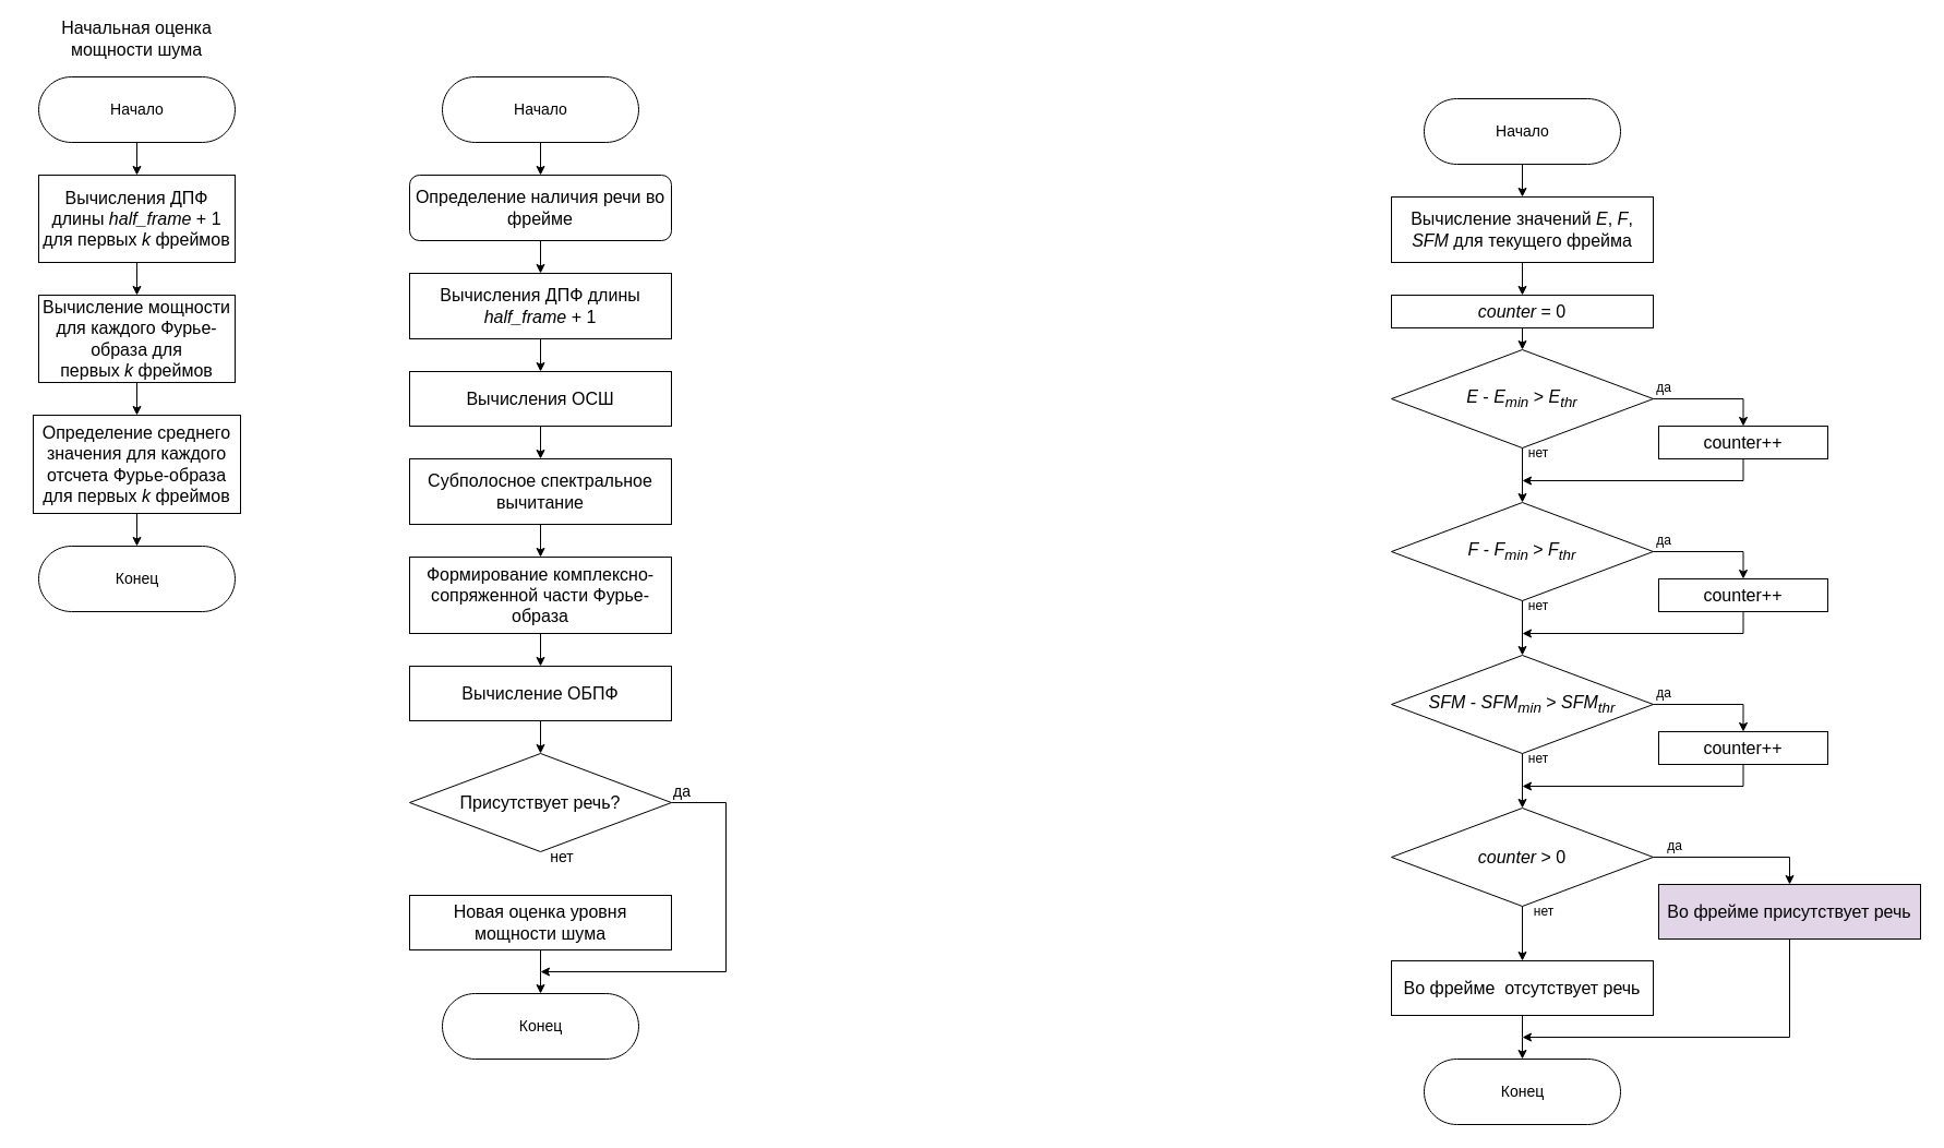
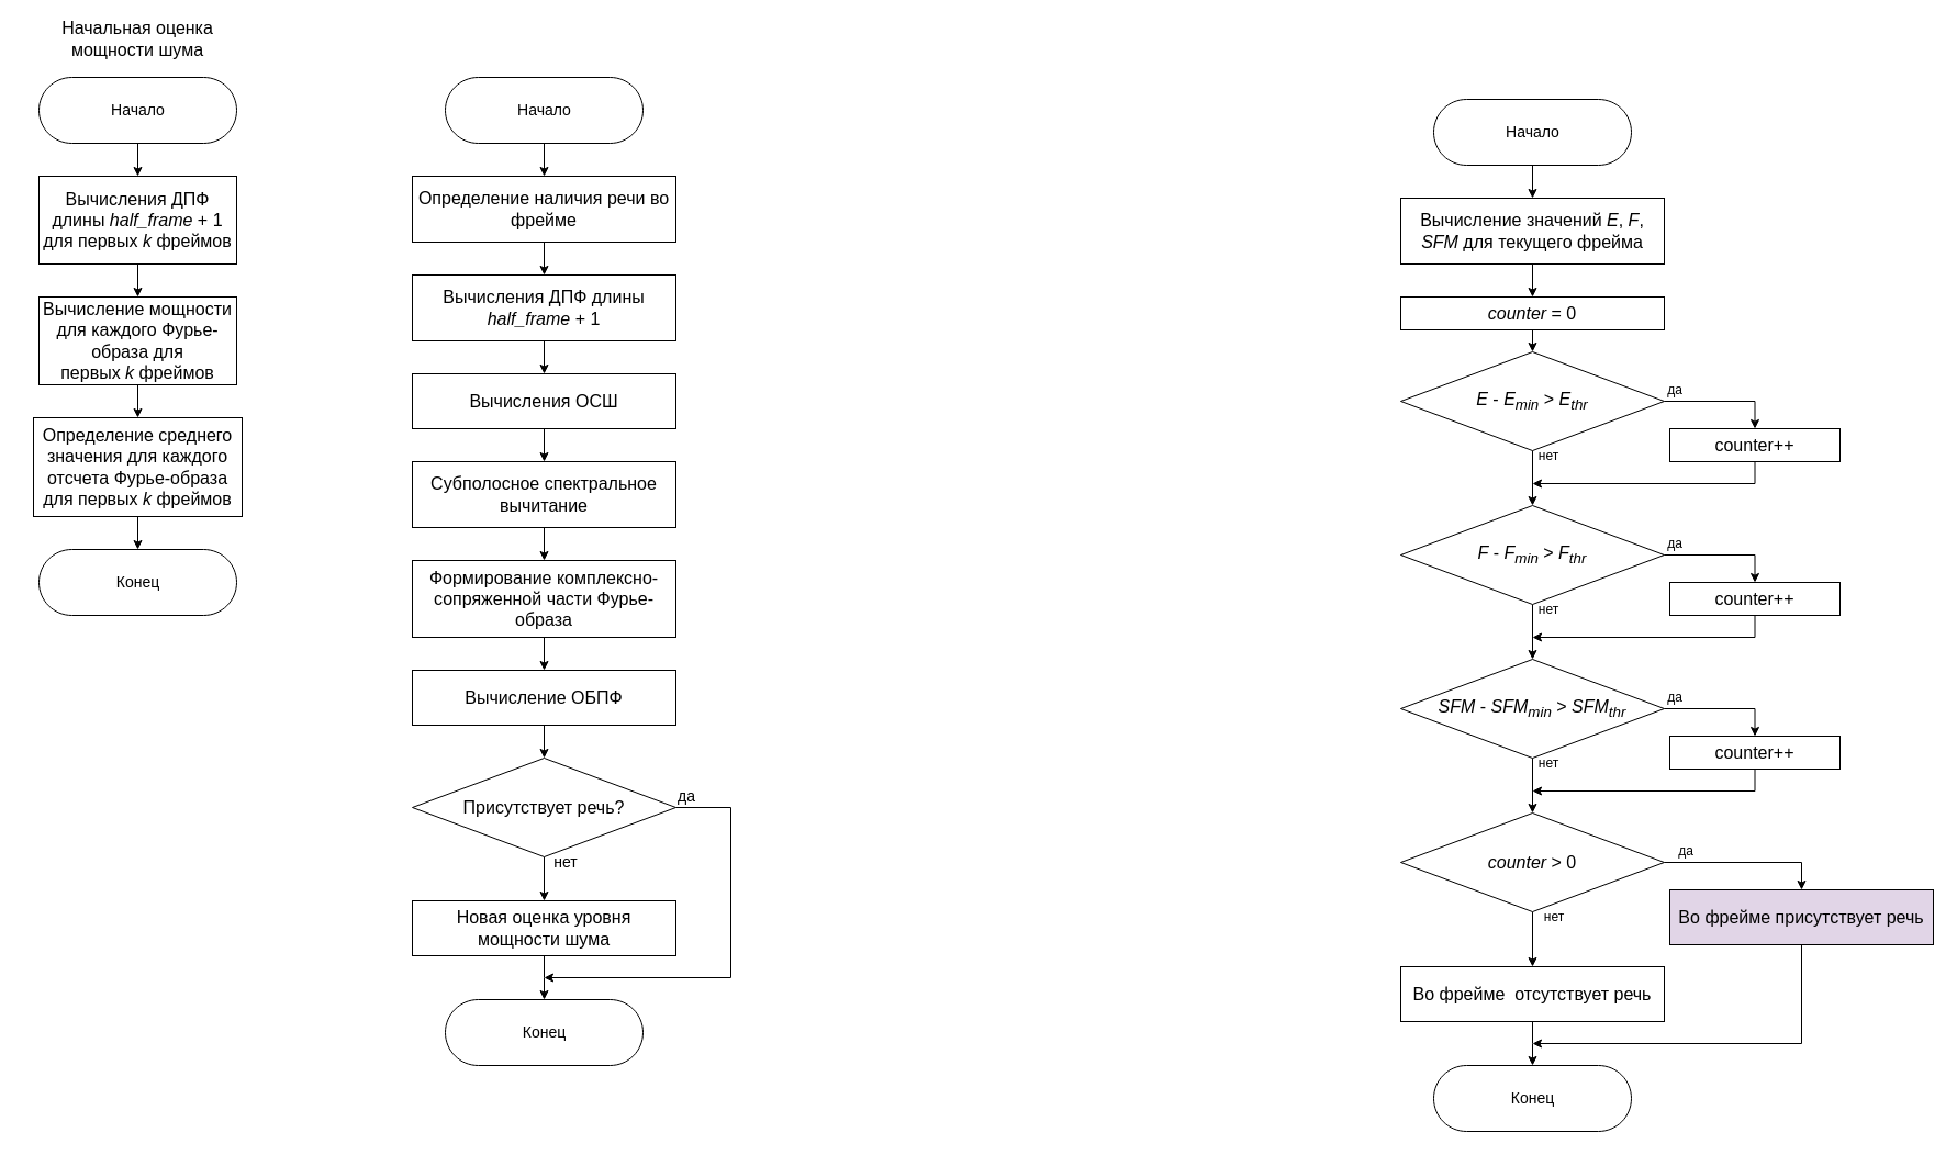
  <mxCell id="0" />
  <mxCell id="1" parent="0" />
  <mxCell id="2" style="edgeStyle=orthogonalEdgeStyle;rounded=0;orthogonalLoop=1;jettySize=auto;html=1;exitX=0.5;exitY=1;exitDx=0;exitDy=0;entryX=0.5;entryY=0;entryDx=0;entryDy=0;fontSize=16;" parent="1" target="8" edge="1"><mxGeometry relative="1" as="geometry"><mxPoint x="125" y="130" as="sourcePoint" /></mxGeometry></mxCell>
  <mxCell id="3" style="edgeStyle=orthogonalEdgeStyle;rounded=0;orthogonalLoop=1;jettySize=auto;html=1;exitX=0.5;exitY=1;exitDx=0;exitDy=0;entryX=0.5;entryY=0;entryDx=0;entryDy=0;fontSize=16;" parent="1" source="4" target="6" edge="1"><mxGeometry relative="1" as="geometry" /></mxCell>
  <mxCell id="4" value="Вычисление мощности для каждого Фурье-образа для первых&amp;nbsp;&lt;i&gt;k&lt;/i&gt;&amp;nbsp;фреймов" style="rounded=0;whiteSpace=wrap;html=1;fontSize=16;" parent="1" vertex="1"><mxGeometry x="35" y="270" width="180" height="80" as="geometry" /></mxCell>
  <mxCell id="5" style="edgeStyle=orthogonalEdgeStyle;rounded=0;orthogonalLoop=1;jettySize=auto;html=1;exitX=0.5;exitY=1;exitDx=0;exitDy=0;entryX=0.5;entryY=0;entryDx=0;entryDy=0;fontSize=16;" parent="1" source="6" edge="1"><mxGeometry relative="1" as="geometry"><mxPoint x="125" y="500" as="targetPoint" /></mxGeometry></mxCell>
  <mxCell id="6" value="Определение среднего значения для каждого отсчета Фурье-образа для первых &lt;i&gt;k&lt;/i&gt; фреймов" style="rounded=0;whiteSpace=wrap;html=1;fontSize=16;" parent="1" vertex="1"><mxGeometry x="30" y="380" width="190" height="90" as="geometry" /></mxCell>
  <mxCell id="7" style="edgeStyle=orthogonalEdgeStyle;rounded=0;orthogonalLoop=1;jettySize=auto;html=1;exitX=0.5;exitY=1;exitDx=0;exitDy=0;entryX=0.5;entryY=0;entryDx=0;entryDy=0;fontSize=16;" parent="1" source="8" target="4" edge="1"><mxGeometry relative="1" as="geometry" /></mxCell>
  <mxCell id="8" value="Вычисления ДПФ длины &lt;i&gt;half_frame&lt;/i&gt; + 1 для первых &lt;i&gt;k&lt;/i&gt; фреймов" style="rounded=0;whiteSpace=wrap;html=1;fontSize=16;" parent="1" vertex="1"><mxGeometry x="35" y="160" width="180" height="80" as="geometry" /></mxCell>
  <mxCell id="9" value="Начальная оценка мощности шума" style="text;html=1;strokeColor=none;fillColor=none;align=center;verticalAlign=middle;whiteSpace=wrap;rounded=0;fontSize=16;" parent="1" vertex="1"><mxGeometry x="20" y="20" width="210" height="30" as="geometry" /></mxCell>
  <mxCell id="10" style="edgeStyle=orthogonalEdgeStyle;rounded=0;orthogonalLoop=1;jettySize=auto;html=1;exitX=0.5;exitY=1;exitDx=0;exitDy=0;entryX=0.5;entryY=0;entryDx=0;entryDy=0;fontSize=16;" parent="1" target="12" edge="1"><mxGeometry relative="1" as="geometry"><mxPoint x="495" y="130" as="sourcePoint" /></mxGeometry></mxCell>
  <mxCell id="11" style="edgeStyle=orthogonalEdgeStyle;rounded=0;orthogonalLoop=1;jettySize=auto;html=1;exitX=0.5;exitY=1;exitDx=0;exitDy=0;entryX=0.5;entryY=0;entryDx=0;entryDy=0;fontSize=16;" parent="1" source="12" target="14" edge="1"><mxGeometry relative="1" as="geometry" /></mxCell>
- <mxCell id="12" value="Определение наличия речи во фрейме" style="whiteSpace=wrap;html=1;fontSize=16;rounded=1;" parent="1" vertex="1"><mxGeometry x="375" y="160" width="240" height="60" as="geometry" /></mxCell>
+ <mxCell id="12" value="Определение наличия речи во фрейме" style="rounded=0;whiteSpace=wrap;html=1;fontSize=16;" parent="1" vertex="1"><mxGeometry x="375" y="160" width="240" height="60" as="geometry" /></mxCell>
  <mxCell id="13" style="edgeStyle=orthogonalEdgeStyle;rounded=0;orthogonalLoop=1;jettySize=auto;html=1;exitX=0.5;exitY=1;exitDx=0;exitDy=0;entryX=0.5;entryY=0;entryDx=0;entryDy=0;fontSize=16;" parent="1" source="14" target="16" edge="1"><mxGeometry relative="1" as="geometry" /></mxCell>
  <mxCell id="14" value="Вычисления ДПФ длины &lt;i&gt;half_frame&lt;/i&gt; + 1" style="rounded=0;whiteSpace=wrap;html=1;fontSize=16;" parent="1" vertex="1"><mxGeometry x="375" y="250" width="240" height="60" as="geometry" /></mxCell>
  <mxCell id="15" style="edgeStyle=orthogonalEdgeStyle;rounded=0;orthogonalLoop=1;jettySize=auto;html=1;exitX=0.5;exitY=1;exitDx=0;exitDy=0;entryX=0.5;entryY=0;entryDx=0;entryDy=0;fontSize=16;" parent="1" source="16" target="18" edge="1"><mxGeometry relative="1" as="geometry" /></mxCell>
  <mxCell id="16" value="Вычисления ОСШ" style="rounded=0;whiteSpace=wrap;html=1;fontSize=16;" parent="1" vertex="1"><mxGeometry x="375" y="340" width="240" height="50" as="geometry" /></mxCell>
  <mxCell id="17" style="edgeStyle=orthogonalEdgeStyle;rounded=0;orthogonalLoop=1;jettySize=auto;html=1;exitX=0.5;exitY=1;exitDx=0;exitDy=0;entryX=0.5;entryY=0;entryDx=0;entryDy=0;fontSize=16;" parent="1" source="18" target="20" edge="1"><mxGeometry relative="1" as="geometry" /></mxCell>
  <mxCell id="18" value="Субполосное спектральное вычитание" style="rounded=0;whiteSpace=wrap;html=1;fontSize=16;" parent="1" vertex="1"><mxGeometry x="375" y="420" width="240" height="60" as="geometry" /></mxCell>
  <mxCell id="19" style="edgeStyle=orthogonalEdgeStyle;rounded=0;orthogonalLoop=1;jettySize=auto;html=1;exitX=0.5;exitY=1;exitDx=0;exitDy=0;entryX=0.5;entryY=0;entryDx=0;entryDy=0;fontSize=16;" parent="1" source="20" target="22" edge="1"><mxGeometry relative="1" as="geometry" /></mxCell>
  <mxCell id="20" value="Формирование комплексно-сопряженной части Фурье-образа" style="rounded=0;whiteSpace=wrap;html=1;fontSize=16;" parent="1" vertex="1"><mxGeometry x="375" y="510" width="240" height="70" as="geometry" /></mxCell>
  <mxCell id="21" style="edgeStyle=orthogonalEdgeStyle;rounded=0;orthogonalLoop=1;jettySize=auto;html=1;exitX=0.5;exitY=1;exitDx=0;exitDy=0;entryX=0.5;entryY=0;entryDx=0;entryDy=0;fontSize=16;" parent="1" source="22" target="25" edge="1"><mxGeometry relative="1" as="geometry" /></mxCell>
  <mxCell id="22" value="Вычисление ОБПФ" style="rounded=0;whiteSpace=wrap;html=1;fontSize=16;" parent="1" vertex="1"><mxGeometry x="375" y="610" width="240" height="50" as="geometry" /></mxCell>
+ <mxCell id="23" style="edgeStyle=orthogonalEdgeStyle;rounded=0;orthogonalLoop=1;jettySize=auto;html=1;exitX=0.5;exitY=1;exitDx=0;exitDy=0;entryX=0.5;entryY=0;entryDx=0;entryDy=0;fontSize=14;" edge="1" parent="1" source="25" target="27"><mxGeometry relative="1" as="geometry" /></mxCell>
  <mxCell id="24" style="edgeStyle=orthogonalEdgeStyle;rounded=0;orthogonalLoop=1;jettySize=auto;html=1;exitX=1;exitY=0.5;exitDx=0;exitDy=0;fontSize=14;" edge="1" parent="1" source="25"><mxGeometry relative="1" as="geometry"><mxPoint x="495" y="890" as="targetPoint" /><Array as="points"><mxPoint x="665" y="735" /><mxPoint x="665" y="890" /></Array></mxGeometry></mxCell>
  <mxCell id="25" value="Присутствует речь?" style="rhombus;whiteSpace=wrap;html=1;fontSize=16;" parent="1" vertex="1"><mxGeometry x="375" y="690" width="240" height="90" as="geometry" /></mxCell>
  <mxCell id="26" style="edgeStyle=orthogonalEdgeStyle;rounded=0;orthogonalLoop=1;jettySize=auto;html=1;exitX=0.5;exitY=1;exitDx=0;exitDy=0;entryX=0.5;entryY=0;entryDx=0;entryDy=0;fontSize=14;" edge="1" parent="1" source="27"><mxGeometry relative="1" as="geometry"><mxPoint x="495" y="910" as="targetPoint" /></mxGeometry></mxCell>
  <mxCell id="27" value="Новая оценка уровня мощности шума" style="rounded=0;whiteSpace=wrap;html=1;fontSize=16;" parent="1" vertex="1"><mxGeometry x="375" y="820" width="240" height="50" as="geometry" /></mxCell>
  <mxCell id="28" style="edgeStyle=orthogonalEdgeStyle;rounded=0;orthogonalLoop=1;jettySize=auto;html=1;exitX=0.5;exitY=1;exitDx=0;exitDy=0;entryX=0.5;entryY=0;entryDx=0;entryDy=0;" parent="1" target="30" edge="1"><mxGeometry relative="1" as="geometry"><mxPoint x="1395" y="150" as="sourcePoint" /></mxGeometry></mxCell>
  <mxCell id="29" style="edgeStyle=orthogonalEdgeStyle;rounded=0;orthogonalLoop=1;jettySize=auto;html=1;exitX=0.5;exitY=1;exitDx=0;exitDy=0;entryX=0.5;entryY=0;entryDx=0;entryDy=0;" parent="1" source="30" target="32" edge="1"><mxGeometry relative="1" as="geometry" /></mxCell>
  <mxCell id="30" value="Вычисление значений &lt;i&gt;E&lt;/i&gt;, &lt;i&gt;F&lt;/i&gt;, &lt;i&gt;SFM&lt;/i&gt; для текущего фрейма" style="rounded=0;whiteSpace=wrap;html=1;fontSize=16;" parent="1" vertex="1"><mxGeometry x="1275" y="180" width="240" height="60" as="geometry" /></mxCell>
  <mxCell id="31" style="edgeStyle=orthogonalEdgeStyle;rounded=0;orthogonalLoop=1;jettySize=auto;html=1;exitX=0.5;exitY=1;exitDx=0;exitDy=0;entryX=0.5;entryY=0;entryDx=0;entryDy=0;" parent="1" source="32" target="37" edge="1"><mxGeometry relative="1" as="geometry" /></mxCell>
  <mxCell id="32" value="&lt;i&gt;counter&lt;/i&gt; = 0" style="rounded=0;whiteSpace=wrap;html=1;fontSize=16;" parent="1" vertex="1"><mxGeometry x="1275" y="270" width="240" height="30" as="geometry" /></mxCell>
  <mxCell id="33" value="&lt;font style=&quot;font-size: 14px;&quot;&gt;нет&lt;/font&gt;" style="text;html=1;strokeColor=none;fillColor=none;align=center;verticalAlign=middle;whiteSpace=wrap;rounded=0;" parent="1" vertex="1"><mxGeometry x="485" y="770" width="60" height="30" as="geometry" /></mxCell>
  <mxCell id="34" value="&lt;font style=&quot;font-size: 14px;&quot;&gt;да&lt;/font&gt;" style="text;html=1;strokeColor=none;fillColor=none;align=center;verticalAlign=middle;whiteSpace=wrap;rounded=0;" parent="1" vertex="1"><mxGeometry x="595" y="710" width="60" height="30" as="geometry" /></mxCell>
  <mxCell id="35" style="edgeStyle=orthogonalEdgeStyle;rounded=0;orthogonalLoop=1;jettySize=auto;html=1;exitX=1;exitY=0.5;exitDx=0;exitDy=0;entryX=0.5;entryY=0;entryDx=0;entryDy=0;fontSize=16;" parent="1" source="37" target="39" edge="1"><mxGeometry relative="1" as="geometry" /></mxCell>
  <mxCell id="36" style="edgeStyle=orthogonalEdgeStyle;rounded=0;orthogonalLoop=1;jettySize=auto;html=1;exitX=0.5;exitY=1;exitDx=0;exitDy=0;" parent="1" source="37" target="44" edge="1"><mxGeometry relative="1" as="geometry" /></mxCell>
  <mxCell id="37" value="&lt;i&gt;E&lt;/i&gt; - &lt;i&gt;E&lt;sub&gt;min&lt;/sub&gt;&lt;/i&gt; &amp;gt; &lt;i&gt;E&lt;sub&gt;thr&lt;/sub&gt;&lt;/i&gt;" style="rhombus;whiteSpace=wrap;html=1;fontSize=16;" parent="1" vertex="1"><mxGeometry x="1275" y="320" width="240" height="90" as="geometry" /></mxCell>
  <mxCell id="38" style="edgeStyle=orthogonalEdgeStyle;rounded=0;orthogonalLoop=1;jettySize=auto;html=1;exitX=0.5;exitY=1;exitDx=0;exitDy=0;" parent="1" source="39" edge="1"><mxGeometry relative="1" as="geometry"><mxPoint x="1395" y="440" as="targetPoint" /><Array as="points"><mxPoint x="1598" y="440" /><mxPoint x="1395" y="440" /></Array></mxGeometry></mxCell>
  <mxCell id="39" value="counter++" style="rounded=0;whiteSpace=wrap;html=1;fontSize=16;" parent="1" vertex="1"><mxGeometry x="1520" y="390" width="155" height="30" as="geometry" /></mxCell>
  <mxCell id="40" value="нет" style="text;html=1;strokeColor=none;fillColor=none;align=center;verticalAlign=middle;whiteSpace=wrap;rounded=0;" parent="1" vertex="1"><mxGeometry x="1380" y="400" width="60" height="30" as="geometry" /></mxCell>
  <mxCell id="41" value="да" style="text;html=1;strokeColor=none;fillColor=none;align=center;verticalAlign=middle;whiteSpace=wrap;rounded=0;" parent="1" vertex="1"><mxGeometry x="1495" y="340" width="60" height="30" as="geometry" /></mxCell>
  <mxCell id="42" style="edgeStyle=orthogonalEdgeStyle;rounded=0;orthogonalLoop=1;jettySize=auto;html=1;exitX=1;exitY=0.5;exitDx=0;exitDy=0;entryX=0.5;entryY=0;entryDx=0;entryDy=0;fontSize=16;" parent="1" source="44" target="46" edge="1"><mxGeometry relative="1" as="geometry" /></mxCell>
  <mxCell id="43" style="edgeStyle=orthogonalEdgeStyle;rounded=0;orthogonalLoop=1;jettySize=auto;html=1;exitX=0.5;exitY=1;exitDx=0;exitDy=0;entryX=0.5;entryY=0;entryDx=0;entryDy=0;" parent="1" source="44" target="51" edge="1"><mxGeometry relative="1" as="geometry" /></mxCell>
  <mxCell id="44" value="&lt;i&gt;F&lt;/i&gt; - &lt;i&gt;F&lt;sub&gt;min&lt;/sub&gt;&lt;/i&gt; &amp;gt; &lt;i&gt;F&lt;sub&gt;thr&lt;/sub&gt;&lt;/i&gt;" style="rhombus;whiteSpace=wrap;html=1;fontSize=16;" parent="1" vertex="1"><mxGeometry x="1275" y="460" width="240" height="90" as="geometry" /></mxCell>
  <mxCell id="45" style="edgeStyle=orthogonalEdgeStyle;rounded=0;orthogonalLoop=1;jettySize=auto;html=1;exitX=0.5;exitY=1;exitDx=0;exitDy=0;" parent="1" source="46" edge="1"><mxGeometry relative="1" as="geometry"><mxPoint x="1395" y="580" as="targetPoint" /><Array as="points"><mxPoint x="1598" y="580" /><mxPoint x="1395" y="580" /></Array></mxGeometry></mxCell>
  <mxCell id="46" value="counter++" style="rounded=0;whiteSpace=wrap;html=1;fontSize=16;" parent="1" vertex="1"><mxGeometry x="1520" y="530" width="155" height="30" as="geometry" /></mxCell>
  <mxCell id="47" value="нет" style="text;html=1;strokeColor=none;fillColor=none;align=center;verticalAlign=middle;whiteSpace=wrap;rounded=0;" parent="1" vertex="1"><mxGeometry x="1380" y="540" width="60" height="30" as="geometry" /></mxCell>
  <mxCell id="48" value="да" style="text;html=1;strokeColor=none;fillColor=none;align=center;verticalAlign=middle;whiteSpace=wrap;rounded=0;" parent="1" vertex="1"><mxGeometry x="1495" y="480" width="60" height="30" as="geometry" /></mxCell>
  <mxCell id="49" style="edgeStyle=orthogonalEdgeStyle;rounded=0;orthogonalLoop=1;jettySize=auto;html=1;exitX=1;exitY=0.5;exitDx=0;exitDy=0;entryX=0.5;entryY=0;entryDx=0;entryDy=0;fontSize=16;" parent="1" source="51" target="53" edge="1"><mxGeometry relative="1" as="geometry" /></mxCell>
  <mxCell id="50" style="edgeStyle=orthogonalEdgeStyle;rounded=0;orthogonalLoop=1;jettySize=auto;html=1;exitX=0.5;exitY=1;exitDx=0;exitDy=0;entryX=0.5;entryY=0;entryDx=0;entryDy=0;" parent="1" source="51" target="58" edge="1"><mxGeometry relative="1" as="geometry" /></mxCell>
  <mxCell id="51" value="&lt;i&gt;SFM&lt;/i&gt; - &lt;i&gt;SFM&lt;sub&gt;min&lt;/sub&gt;&lt;/i&gt; &amp;gt; &lt;i&gt;SFM&lt;sub&gt;thr&lt;/sub&gt;&lt;/i&gt;" style="rhombus;whiteSpace=wrap;html=1;fontSize=16;" parent="1" vertex="1"><mxGeometry x="1275" y="600" width="240" height="90" as="geometry" /></mxCell>
  <mxCell id="52" style="edgeStyle=orthogonalEdgeStyle;rounded=0;orthogonalLoop=1;jettySize=auto;html=1;exitX=0.5;exitY=1;exitDx=0;exitDy=0;" parent="1" source="53" edge="1"><mxGeometry relative="1" as="geometry"><mxPoint x="1395" y="720" as="targetPoint" /><Array as="points"><mxPoint x="1597" y="720" /></Array></mxGeometry></mxCell>
  <mxCell id="53" value="counter++" style="rounded=0;whiteSpace=wrap;html=1;fontSize=16;" parent="1" vertex="1"><mxGeometry x="1520" y="670" width="155" height="30" as="geometry" /></mxCell>
  <mxCell id="54" value="нет" style="text;html=1;strokeColor=none;fillColor=none;align=center;verticalAlign=middle;whiteSpace=wrap;rounded=0;" parent="1" vertex="1"><mxGeometry x="1380" y="680" width="60" height="30" as="geometry" /></mxCell>
  <mxCell id="55" value="да" style="text;html=1;strokeColor=none;fillColor=none;align=center;verticalAlign=middle;whiteSpace=wrap;rounded=0;" parent="1" vertex="1"><mxGeometry x="1495" y="620" width="60" height="30" as="geometry" /></mxCell>
  <mxCell id="56" style="edgeStyle=orthogonalEdgeStyle;rounded=0;orthogonalLoop=1;jettySize=auto;html=1;exitX=1;exitY=0.5;exitDx=0;exitDy=0;entryX=0.5;entryY=0;entryDx=0;entryDy=0;fontSize=16;" parent="1" source="58" target="60" edge="1"><mxGeometry relative="1" as="geometry" /></mxCell>
  <mxCell id="57" style="edgeStyle=orthogonalEdgeStyle;rounded=0;orthogonalLoop=1;jettySize=auto;html=1;exitX=0.5;exitY=1;exitDx=0;exitDy=0;entryX=0.5;entryY=0;entryDx=0;entryDy=0;" parent="1" source="58" target="64" edge="1"><mxGeometry relative="1" as="geometry" /></mxCell>
  <mxCell id="58" value="&lt;i&gt;counter &lt;/i&gt;&amp;gt; 0" style="rhombus;whiteSpace=wrap;html=1;fontSize=16;" parent="1" vertex="1"><mxGeometry x="1275" y="740" width="240" height="90" as="geometry" /></mxCell>
  <mxCell id="59" style="edgeStyle=orthogonalEdgeStyle;rounded=0;orthogonalLoop=1;jettySize=auto;html=1;exitX=0.5;exitY=1;exitDx=0;exitDy=0;" parent="1" source="60" edge="1"><mxGeometry relative="1" as="geometry"><mxPoint x="1395" y="950" as="targetPoint" /><Array as="points"><mxPoint x="1640" y="950" /></Array></mxGeometry></mxCell>
  <mxCell id="60" value="Во фрейме присутствует речь" style="rounded=0;whiteSpace=wrap;html=1;fontSize=16;fillColor=#e1d5e7;" parent="1" vertex="1"><mxGeometry x="1520" y="810" width="240" height="50" as="geometry" /></mxCell>
  <mxCell id="61" value="нет" style="text;html=1;strokeColor=none;fillColor=none;align=center;verticalAlign=middle;whiteSpace=wrap;rounded=0;" parent="1" vertex="1"><mxGeometry x="1385" y="820" width="60" height="30" as="geometry" /></mxCell>
  <mxCell id="62" value="да" style="text;html=1;strokeColor=none;fillColor=none;align=center;verticalAlign=middle;whiteSpace=wrap;rounded=0;" parent="1" vertex="1"><mxGeometry x="1505" y="760" width="60" height="30" as="geometry" /></mxCell>
  <mxCell id="63" style="edgeStyle=orthogonalEdgeStyle;rounded=0;orthogonalLoop=1;jettySize=auto;html=1;exitX=0.5;exitY=1;exitDx=0;exitDy=0;entryX=0.5;entryY=0;entryDx=0;entryDy=0;" parent="1" source="64" edge="1"><mxGeometry relative="1" as="geometry"><mxPoint x="1395" y="970" as="targetPoint" /></mxGeometry></mxCell>
  <mxCell id="64" value="Во фрейме&amp;nbsp; отсутствует речь" style="rounded=0;whiteSpace=wrap;html=1;fontSize=16;" parent="1" vertex="1"><mxGeometry x="1275" y="880" width="240" height="50" as="geometry" /></mxCell>
  <mxCell id="65" value="Конец" style="html=1;dashed=0;whitespace=wrap;shape=mxgraph.dfd.start;fontSize=14;" vertex="1" parent="1"><mxGeometry x="405" y="910" width="180" height="60" as="geometry" /></mxCell>
  <mxCell id="66" value="Начало" style="html=1;dashed=0;whitespace=wrap;shape=mxgraph.dfd.start;fontSize=14;" vertex="1" parent="1"><mxGeometry x="405" y="70" width="180" height="60" as="geometry" /></mxCell>
  <mxCell id="67" value="Начало" style="html=1;dashed=0;whitespace=wrap;shape=mxgraph.dfd.start;fontSize=14;" vertex="1" parent="1"><mxGeometry x="35" y="70" width="180" height="60" as="geometry" /></mxCell>
  <mxCell id="68" value="Начало" style="html=1;dashed=0;whitespace=wrap;shape=mxgraph.dfd.start;fontSize=14;" vertex="1" parent="1"><mxGeometry x="1305" y="90" width="180" height="60" as="geometry" /></mxCell>
  <mxCell id="69" value="Конец" style="html=1;dashed=0;whitespace=wrap;shape=mxgraph.dfd.start;fontSize=14;" vertex="1" parent="1"><mxGeometry x="35" y="500" width="180" height="60" as="geometry" /></mxCell>
  <mxCell id="70" value="Конец" style="html=1;dashed=0;whitespace=wrap;shape=mxgraph.dfd.start;fontSize=14;" vertex="1" parent="1"><mxGeometry x="1305" y="970" width="180" height="60" as="geometry" /></mxCell>
